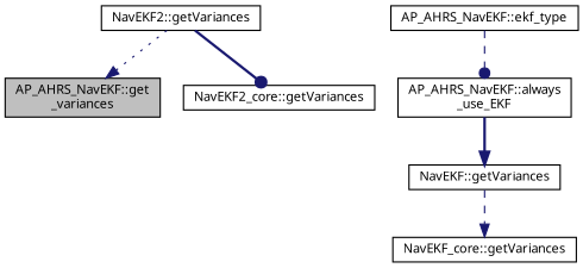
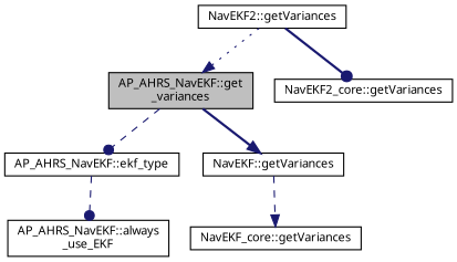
  digraph {
    fontname="Noto Sans"
    rankdir=TB
    node [color=black fillcolor=white fontname="Noto Sans" fontsize=10 shape=record style=filled]
    edge [arrowhead=dot color=midnightblue fontname="Noto Sans" fontsize=10 labelfontname=Helvetica labelfontsize=10 style=dashed]
    n1 [fillcolor=grey75 fontcolor=black height=0.2 label="AP_AHRS_NavEKF::get\l_variances" width=0.4]
    n2 [height=0.2 label="AP_AHRS_NavEKF::ekf_type" width=0.4]
    n3 [height=0.2 label="NavEKF::getVariances" width=0.4]
    n4 [height=0.2 label="AP_AHRS_NavEKF::always\l_use_EKF" width=0.4]
    n5 [height=0.2 label="NavEKF_core::getVariances" width=0.4]
    n6 [height=0.2 label="NavEKF2::getVariances" width=0.4]
    n7 [height=0.2 label="NavEKF2_core::getVariances" width=0.4]
-   n4 -> n3 [arrowhead=normal style=bold]
+   n1 -> n2
+   n1 -> n3 [arrowhead=normal style=bold]
    n2 -> n4
    n3 -> n5 [arrowhead=normal]
    n6 -> n1 [arrowhead=normal style=dotted]
    n6 -> n7 [style=bold]
  }
